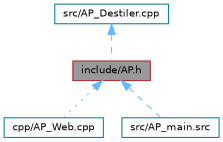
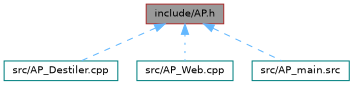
  digraph {
    node [color=teal fillcolor=white fontname=Helvetica fontsize=10 shape=box style=filled]
    edge [color=steelblue1 dir=back fontname=Helvetica fontsize=10 labelfontname=Helvetica labelfontsize=10 style=dashed]
    n1 [color=brown fillcolor=grey60 fontcolor=black height=0.2 label="include/AP.h" width=0.4]
    n2 [height=0.2 label="src/AP_Destiler.cpp" width=0.4]
-   n3 [height=0.2 label="cpp/AP_Web.cpp" width=0.4]
+   n3 [height=0.2 label="src/AP_Web.cpp" width=0.4]
    n4 [height=0.2 label="src/AP_main.src" width=0.4]
-   n2 -> n1
+   n1 -> n2
    n1 -> n3 [style=dotted]
    n1 -> n4
  }
